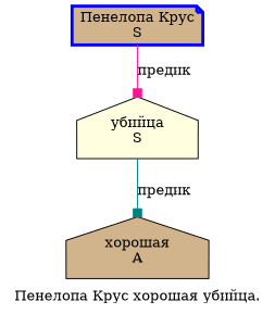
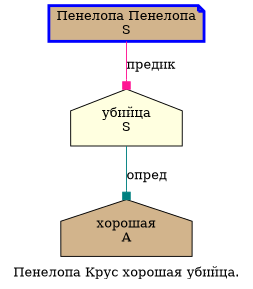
  digraph {
    label="Пенелопа Крус хорошая убийца."
    node [fillcolor=tan penwidth=1 shape=house style=filled]
    edge [arrowhead=box]
-   n1 [color=blue label="Пенелопа Крус\nS" penwidth=3 shape=note]
+   n1 [color=blue label="Пенелопа Пенелопа\nS" penwidth=3 shape=note]
    n2 [fillcolor=lightyellow label="убийца\nS"]
    n3 [label="хорошая\nA"]
    n1 -> n2 [color=deeppink label="предик"]
-   n2 -> n3 [color=teal label="предик"]
+   n2 -> n3 [color=teal label="опред"]
  }
